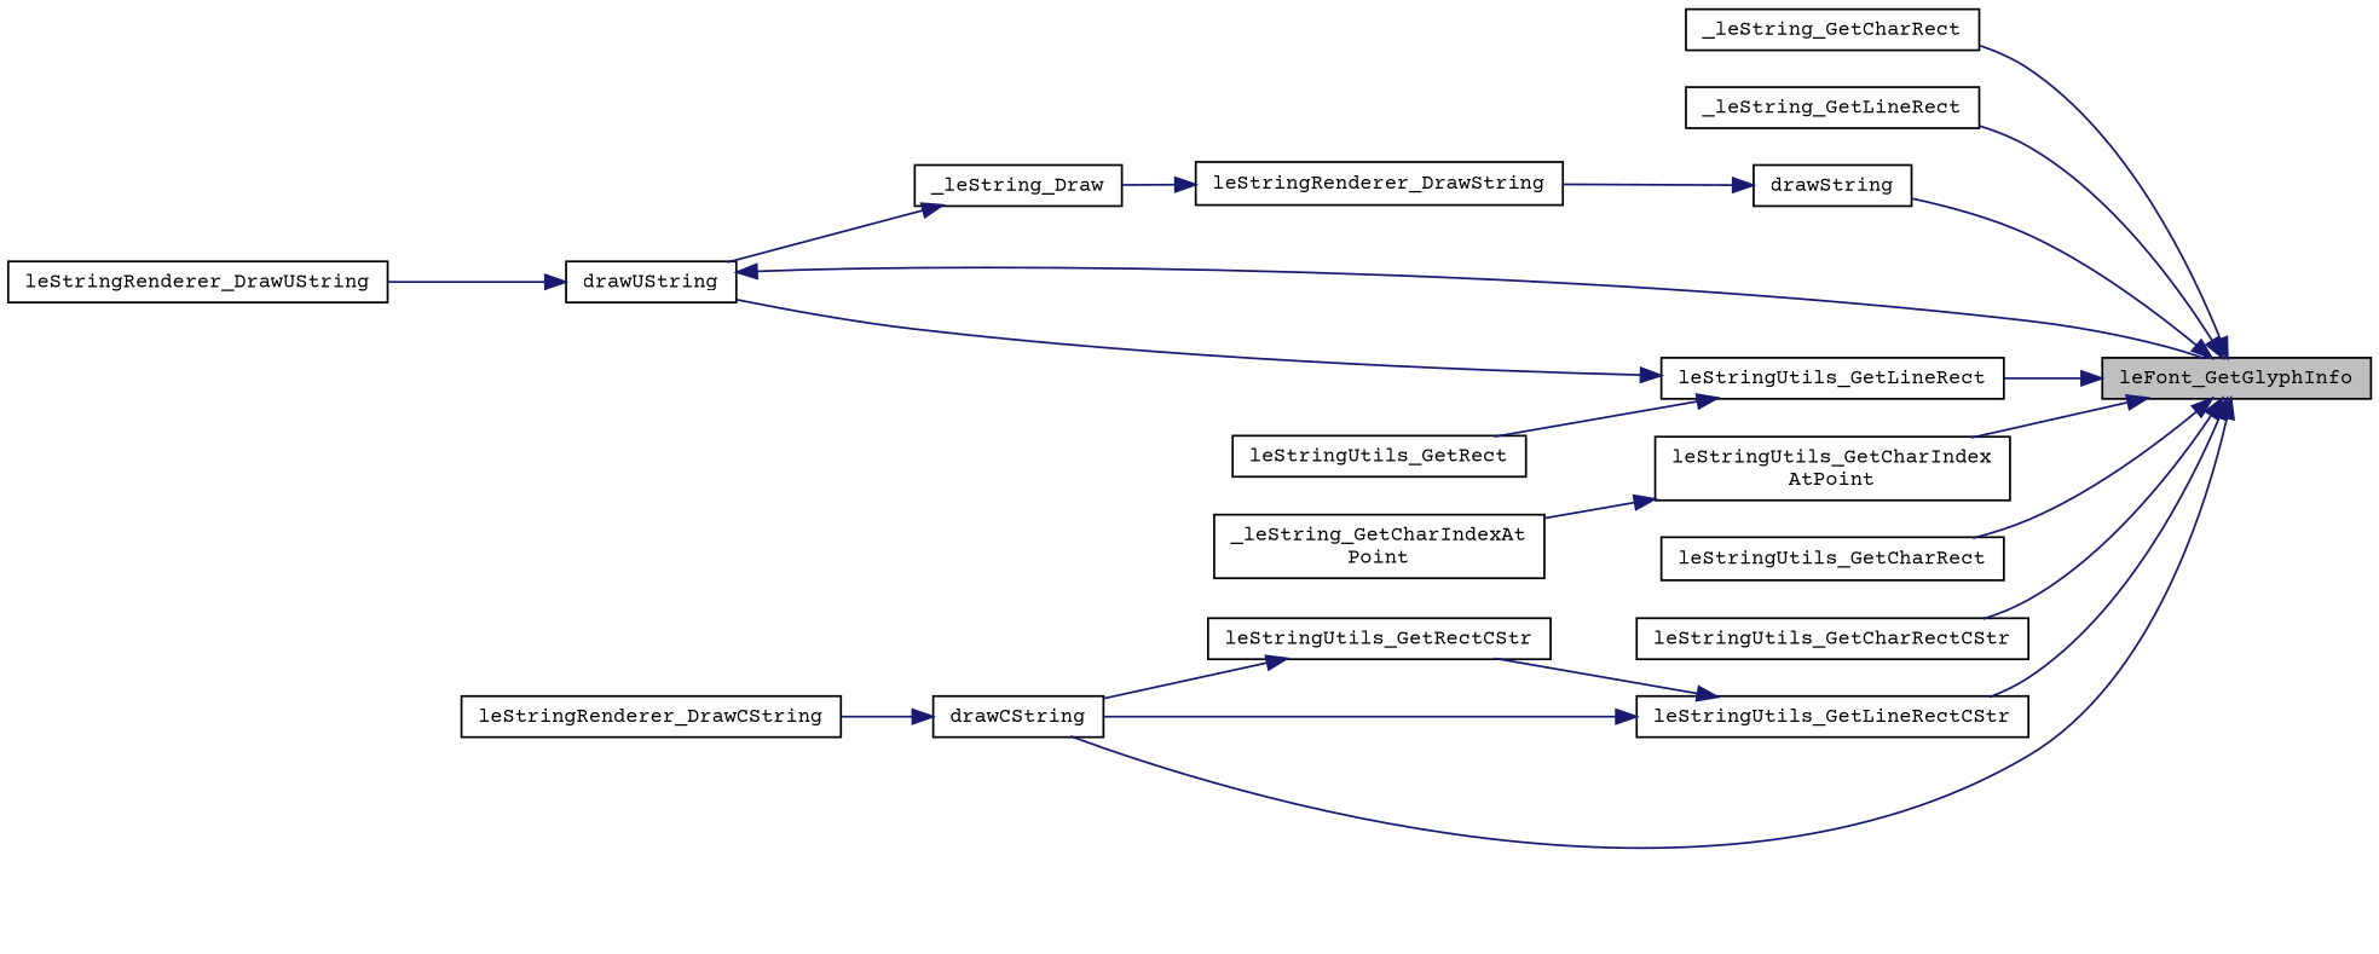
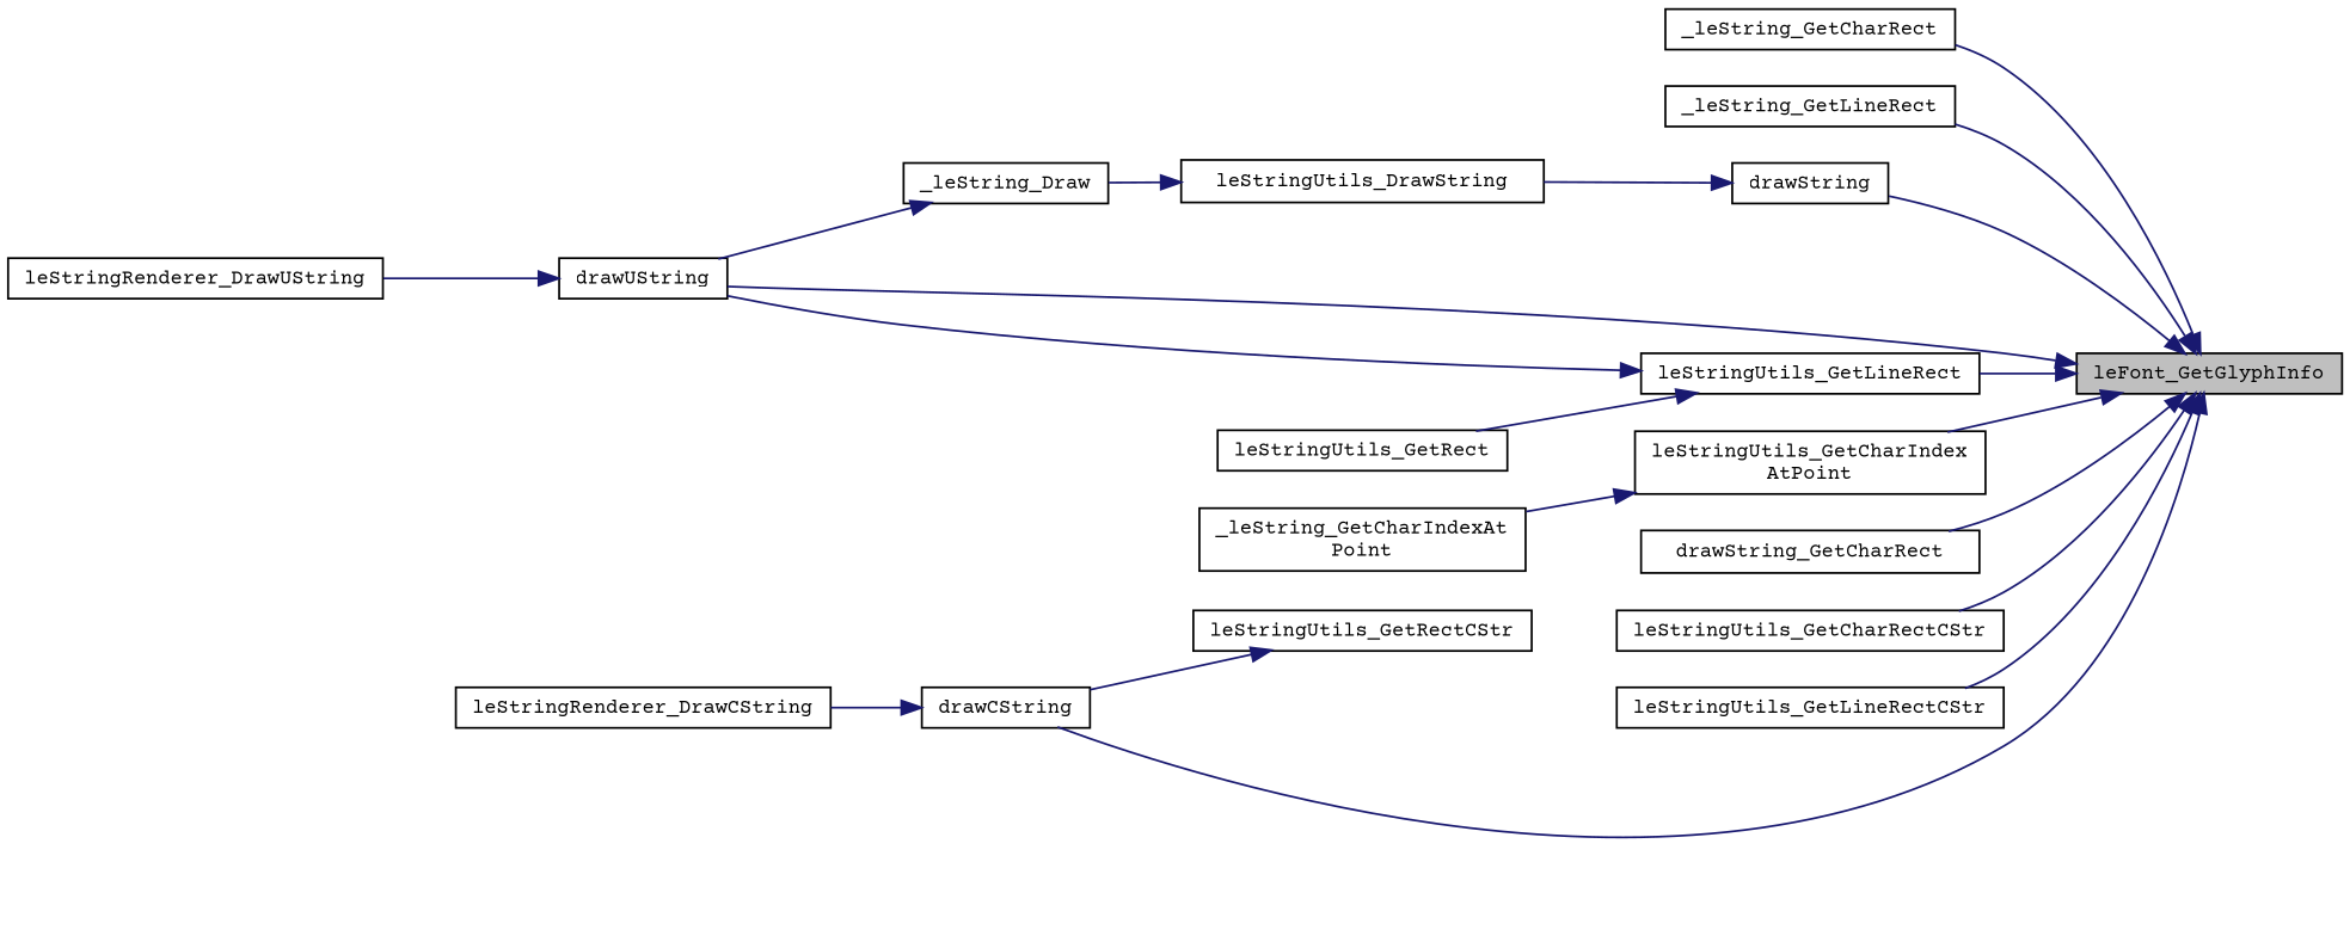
  digraph {
    fontname="Courier Prime"
    rankdir=RL
    node [color=black fillcolor=white fontname="Courier Prime" fontsize=10 shape=record style=filled]
    edge [color=midnightblue dir=back fontname="Courier Prime" fontsize=10 labelfontname=Helvetica labelfontsize=10 style=solid]
    n1 [fillcolor=grey75 fontcolor=black height=0.2 label=leFont_GetGlyphInfo width=0.4]
    n2 [height=0.2 label=_leString_GetCharRect width=0.4]
    n3 [height=0.2 label=_leString_GetLineRect width=0.4]
    n4 [height=0.2 label=drawCString width=0.4]
    n5 [height=0.2 label=drawString width=0.4]
    n6 [height=0.2 label=drawUString width=0.4]
    n7 [height=0.2 label="leStringUtils_GetCharIndex\lAtPoint" width=0.4]
-   n8 [height=0.2 label=leStringUtils_GetCharRect width=0.4]
+   n8 [height=0.2 label=drawString_GetCharRect width=0.4]
    n9 [height=0.2 label=leStringUtils_GetCharRectCStr width=0.4]
    n10 [height=0.2 label=leStringUtils_GetLineRect width=0.4]
    n11 [height=0.2 label=leStringUtils_GetLineRectCStr width=0.4]
    n12 [height=0.2 label="_leString_GetCharIndexAt\lPoint" width=0.4]
    n13 [height=0.2 label=leStringRenderer_DrawCString width=0.4]
-   n14 [height=0.2 label=leStringRenderer_DrawString width=0.4]
+   n14 [height=0.2 label=leStringUtils_DrawString width=0.4]
    n15 [height=0.2 label=leStringRenderer_DrawUString width=0.4]
    n16 [height=0.2 label=leStringUtils_GetRect width=0.4]
    n17 [height=0.2 label=leStringUtils_GetRectCStr width=0.4]
    n18 [height=0.2 label=_leString_Draw width=0.4]
    n1 -> n2
    n1 -> n3
    n1 -> n4
    n1 -> n5
-   n6 -> n1
+   n1 -> n6
    n1 -> n7
    n1 -> n8
    n1 -> n9
    n1 -> n10
    n1 -> n11
    n4 -> n13
    n5 -> n14
    n6 -> n15
    n7 -> n12
    n10 -> n6
    n10 -> n16
-   n11 -> n4
-   n11 -> n17
    n14 -> n18
    n17 -> n4
    n18 -> n6
  }
